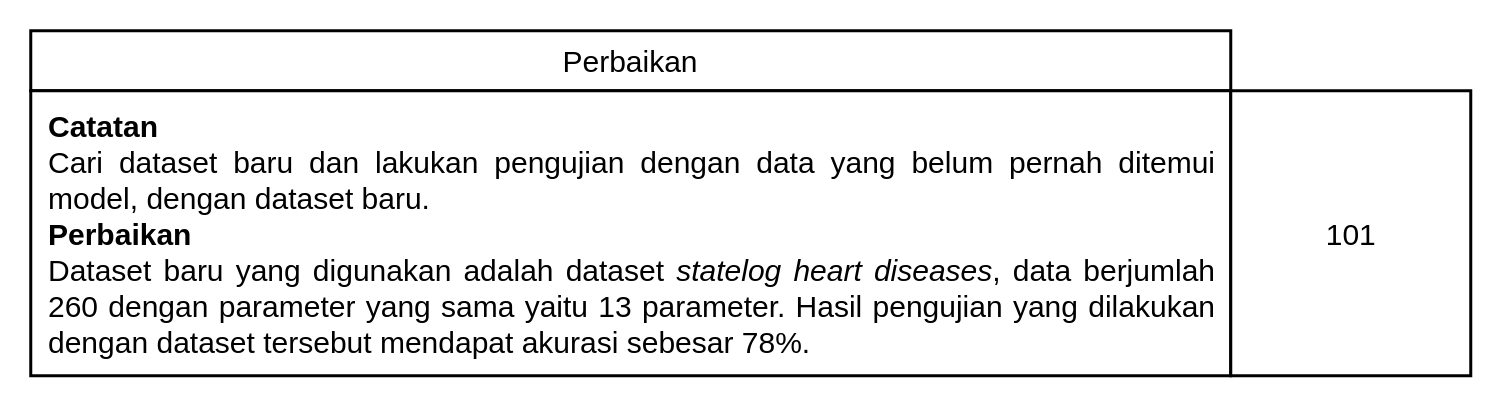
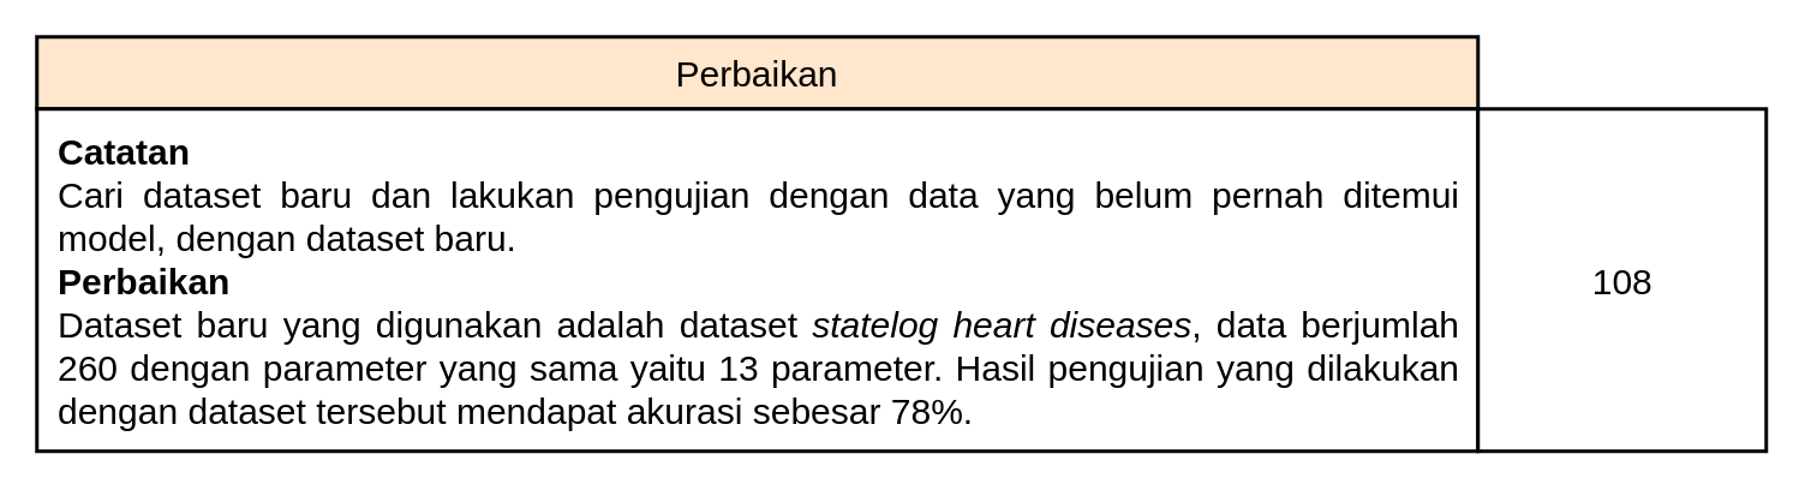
  <mxCell id="0" />
  <mxCell id="1" parent="0" />
  <mxCell id="2" value="" style="group" vertex="1" connectable="0" parent="1"><mxGeometry x="20" y="20" width="960" height="230" as="geometry" /></mxCell>
- <mxCell id="3" value="&lt;font style=&quot;font-size: 20px&quot;&gt;Perbaikan&lt;/font&gt;" style="rounded=0;whiteSpace=wrap;html=1;strokeWidth=2;align=center;container=0;" parent="2" vertex="1"><mxGeometry width="800" height="40" as="geometry" /></mxCell>
+ <mxCell id="3" value="&lt;font style=&quot;font-size: 20px&quot;&gt;Perbaikan&lt;/font&gt;" style="rounded=0;whiteSpace=wrap;html=1;strokeWidth=2;align=center;container=0;fillColor=#ffe6cc;" parent="2" vertex="1"><mxGeometry width="800" height="40" as="geometry" /></mxCell>
  <mxCell id="4" value="" style="rounded=0;whiteSpace=wrap;html=1;fontSize=20;strokeWidth=2;align=center;container=0;" parent="2" vertex="1"><mxGeometry y="40" width="800" height="190" as="geometry" /></mxCell>
  <mxCell id="5" value="" style="rounded=0;whiteSpace=wrap;html=1;fontSize=20;strokeWidth=2;align=center;container=0;" parent="2" vertex="1"><mxGeometry x="800" y="40" width="160" height="190" as="geometry" /></mxCell>
  <mxCell id="6" value="&lt;b&gt;Catatan&lt;/b&gt;&lt;br&gt;&lt;div style=&quot;text-align: justify&quot;&gt;Cari dataset baru dan lakukan pengujian dengan data yang belum pernah ditemui model, dengan dataset baru.&lt;/div&gt;&lt;b&gt;Perbaikan&lt;/b&gt;&lt;br&gt;&lt;div style=&quot;text-align: justify&quot;&gt;Dataset baru yang digunakan adalah dataset &lt;i&gt;statelog heart diseases&lt;/i&gt;, data berjumlah 260 dengan parameter yang sama yaitu 13 parameter. Hasil pengujian yang dilakukan dengan dataset tersebut mendapat akurasi sebesar 78%.&lt;/div&gt;" style="text;html=1;strokeColor=none;fillColor=none;align=left;verticalAlign=middle;whiteSpace=wrap;rounded=0;fontSize=20;container=0;" parent="2" vertex="1"><mxGeometry x="10" y="50" width="780" height="170" as="geometry" /></mxCell>
- <mxCell id="7" value="101" style="text;html=1;strokeColor=none;fillColor=none;align=center;verticalAlign=middle;whiteSpace=wrap;rounded=0;fontSize=20;container=0;" parent="2" vertex="1"><mxGeometry x="857.5" y="120" width="45" height="30" as="geometry" /></mxCell>
+ <mxCell id="7" value="108" style="text;html=1;strokeColor=none;fillColor=none;align=center;verticalAlign=middle;whiteSpace=wrap;rounded=0;fontSize=20;container=0;" parent="2" vertex="1"><mxGeometry x="857.5" y="120" width="45" height="30" as="geometry" /></mxCell>
